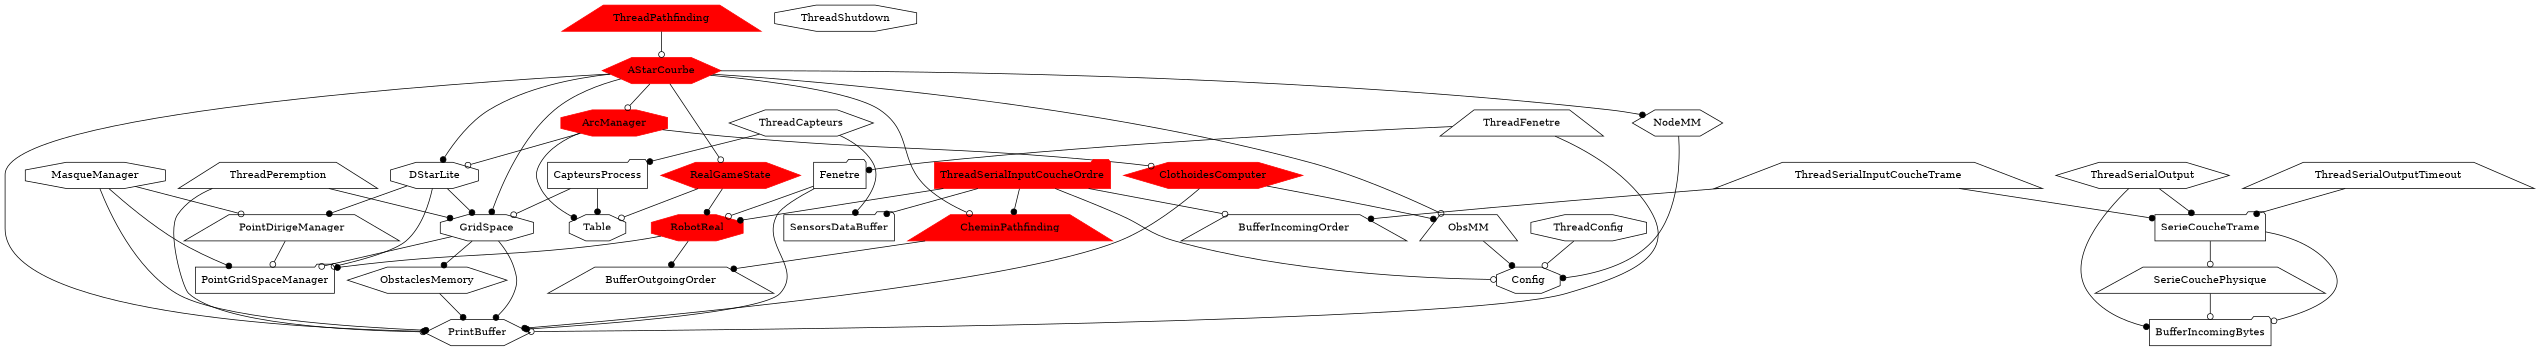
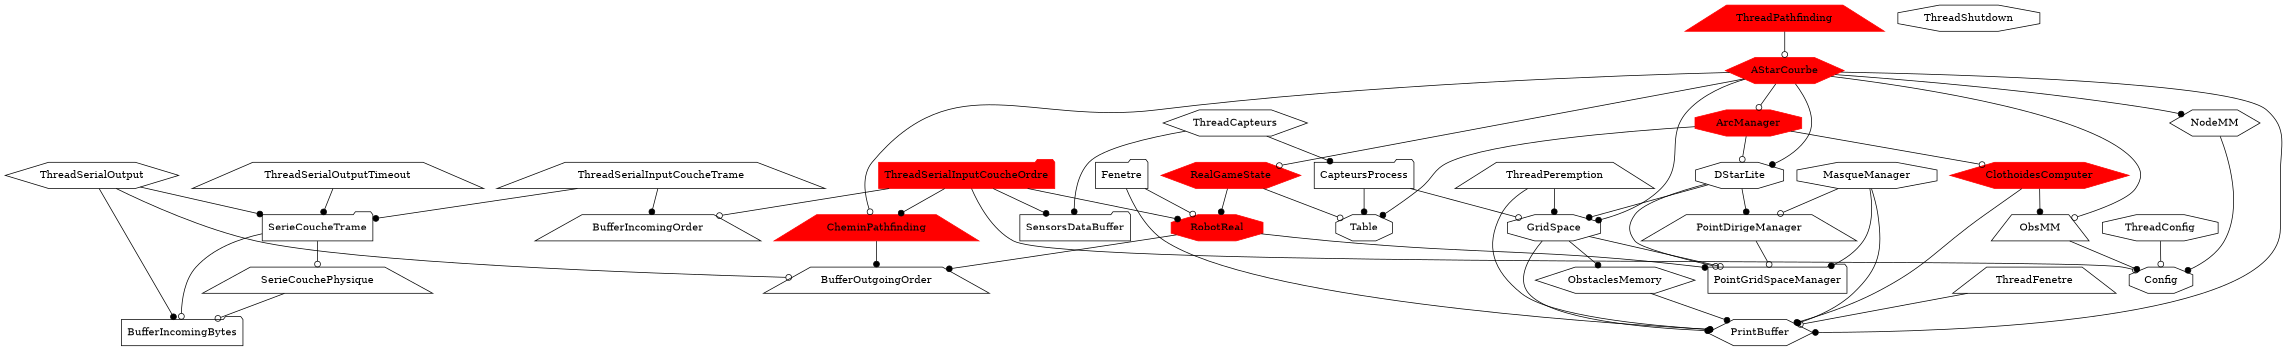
  digraph {
    node [shape=trapezium]
    edge [arrowhead=dot]
    ThreadCapteurs [shape=hexagon]
    SensorsDataBuffer [shape=folder]
    CapteursProcess [shape=folder]
    GridSpace [shape=octagon]
    Table [shape=octagon]
    PrintBuffer [shape=hexagon]
    ObstaclesMemory [shape=hexagon]
    PointGridSpaceManager [shape=folder]
    MasqueManager [shape=octagon]
    PointDirigeManager
    ThreadConfig [shape=octagon]
    Config [shape=octagon]
    ThreadPathfinding [color=red style=filled]
    AStarCourbe [color=red shape=hexagon style=filled]
    DStarLite [shape=octagon]
    ArcManager [color=red shape=octagon style=filled]
    ObsMM
    RealGameState [color=red shape=hexagon style=filled]
    CheminPathfinding [color=red style=filled]
    NodeMM [shape=hexagon]
    ClothoidesComputer [color=red shape=hexagon style=filled]
    RobotReal [color=red shape=octagon style=filled]
    BufferOutgoingOrder
    ThreadPeremption
    ThreadFenetre
    Fenetre [shape=folder]
    ThreadSerialInputCoucheOrdre [color=red shape=folder style=filled]
    BufferIncomingOrder
    ThreadSerialInputCoucheTrame
    SerieCoucheTrame [shape=folder]
    SerieCouchePhysique
    BufferIncomingBytes [shape=folder]
    ThreadSerialOutput [shape=hexagon]
    ThreadSerialOutputTimeout
    ThreadShutdown [shape=octagon]
    ThreadCapteurs -> SensorsDataBuffer
    ThreadCapteurs -> CapteursProcess
    CapteursProcess -> GridSpace [arrowhead=odot]
    CapteursProcess -> Table
    GridSpace -> PrintBuffer
    GridSpace -> ObstaclesMemory
    GridSpace -> PointGridSpaceManager [arrowhead=odot]
    ObstaclesMemory -> PrintBuffer
    MasqueManager -> PrintBuffer
    MasqueManager -> PointGridSpaceManager
    MasqueManager -> PointDirigeManager [arrowhead=odot]
    PointDirigeManager -> PointGridSpaceManager [arrowhead=odot]
    ThreadConfig -> Config [arrowhead=odot]
    ThreadPathfinding -> AStarCourbe [arrowhead=odot]
    AStarCourbe -> GridSpace
    AStarCourbe -> PrintBuffer
    AStarCourbe -> DStarLite
    AStarCourbe -> ArcManager [arrowhead=odot]
    AStarCourbe -> ObsMM [arrowhead=odot]
    AStarCourbe -> RealGameState [arrowhead=odot]
    AStarCourbe -> CheminPathfinding [arrowhead=odot]
    AStarCourbe -> NodeMM
    DStarLite -> GridSpace
    DStarLite -> PointGridSpaceManager [arrowhead=odot]
    DStarLite -> PointDirigeManager
    ArcManager -> Table
    ArcManager -> DStarLite [arrowhead=odot]
    ArcManager -> ClothoidesComputer [arrowhead=odot]
    ObsMM -> Config
    RealGameState -> Table [arrowhead=odot]
    RealGameState -> RobotReal
    CheminPathfinding -> BufferOutgoingOrder
    NodeMM -> Config
    ClothoidesComputer -> PrintBuffer
    ClothoidesComputer -> ObsMM
    RobotReal -> PointGridSpaceManager
    RobotReal -> BufferOutgoingOrder
    ThreadPeremption -> GridSpace
    ThreadPeremption -> PrintBuffer [arrowhead=odot]
    ThreadFenetre -> PrintBuffer [arrowhead=odot]
-   ThreadFenetre -> Fenetre
    Fenetre -> PrintBuffer
    Fenetre -> RobotReal [arrowhead=odot]
    ThreadSerialInputCoucheOrdre -> SensorsDataBuffer
    ThreadSerialInputCoucheOrdre -> Config [arrowhead=odot]
    ThreadSerialInputCoucheOrdre -> CheminPathfinding
    ThreadSerialInputCoucheOrdre -> RobotReal
    ThreadSerialInputCoucheOrdre -> BufferIncomingOrder [arrowhead=odot]
    ThreadSerialInputCoucheTrame -> BufferIncomingOrder
    ThreadSerialInputCoucheTrame -> SerieCoucheTrame
    SerieCoucheTrame -> SerieCouchePhysique [arrowhead=odot]
    SerieCoucheTrame -> BufferIncomingBytes [arrowhead=odot]
    SerieCouchePhysique -> BufferIncomingBytes [arrowhead=odot]
+   ThreadSerialOutput -> BufferOutgoingOrder [arrowhead=odot]
    ThreadSerialOutput -> SerieCoucheTrame
    ThreadSerialOutput -> BufferIncomingBytes
    ThreadSerialOutputTimeout -> SerieCoucheTrame
  }
